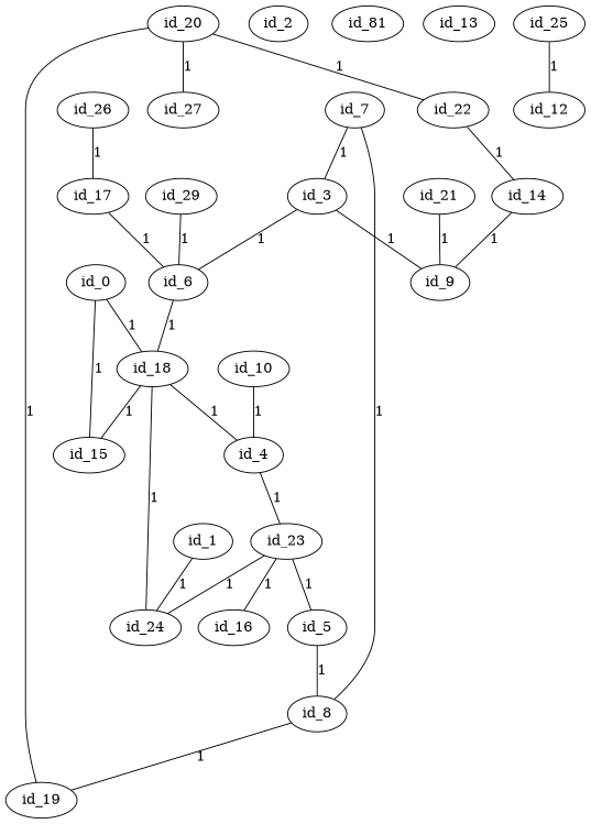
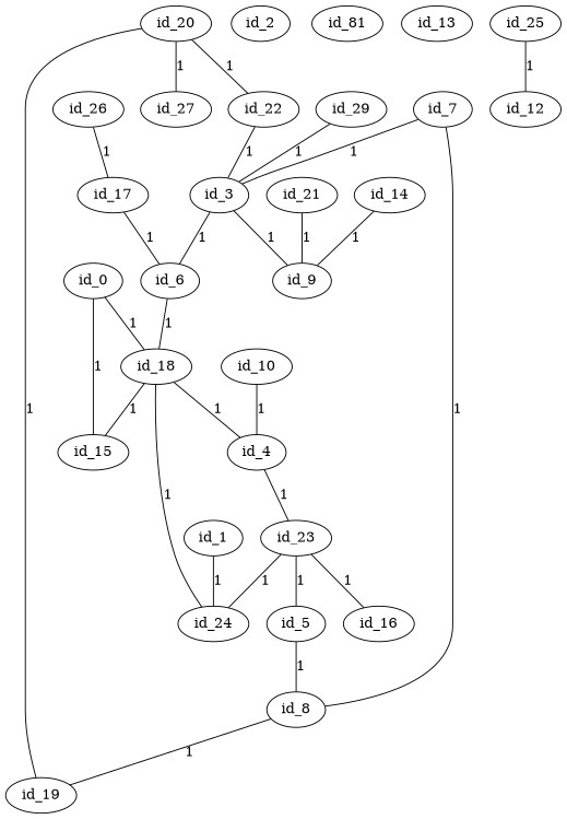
  graph {
    id_0
    id_18
    id_24
    id_4
    id_15
    id_1
    id_2
    id_3
    id_6
    id_9
    id_23
    id_5
    id_16
    id_7
    id_8
    id_19
    id_10
    n18 [label=id_81]
    id_13
    id_14
    id_17
    id_20
    id_22
    id_27
    id_21
    id_25
    id_12
    id_26
    id_29
    id_0 -- id_18 [label=1]
    id_18 -- id_24 [label=1]
    id_18 -- id_4 [label=1]
    id_18 -- id_15 [label=1]
    id_4 -- id_23 [label=1]
    id_15 -- id_0 [label=1]
    id_1 -- id_24 [label=1]
    id_3 -- id_6 [label=1]
    id_3 -- id_9 [label=1]
    id_6 -- id_18 [label=1]
    id_23 -- id_24 [label=1]
    id_23 -- id_5 [label=1]
    id_23 -- id_16 [label=1]
    id_5 -- id_8 [label=1]
    id_7 -- id_3 [label=1]
    id_7 -- id_8 [label=1]
    id_8 -- id_19 [label=1]
    id_10 -- id_4 [label=1]
    id_14 -- id_9 [label=1]
    id_17 -- id_6 [label=1]
    id_20 -- id_19 [label=1]
    id_20 -- id_22 [label=1]
    id_20 -- id_27 [label=1]
-   id_22 -- id_14 [label=1]
+   id_22 -- id_3 [label=1]
    id_21 -- id_9 [label=1]
    id_25 -- id_12 [label=1]
    id_26 -- id_17 [label=1]
-   id_29 -- id_6 [label=1]
+   id_29 -- id_3 [label=1]
  }
